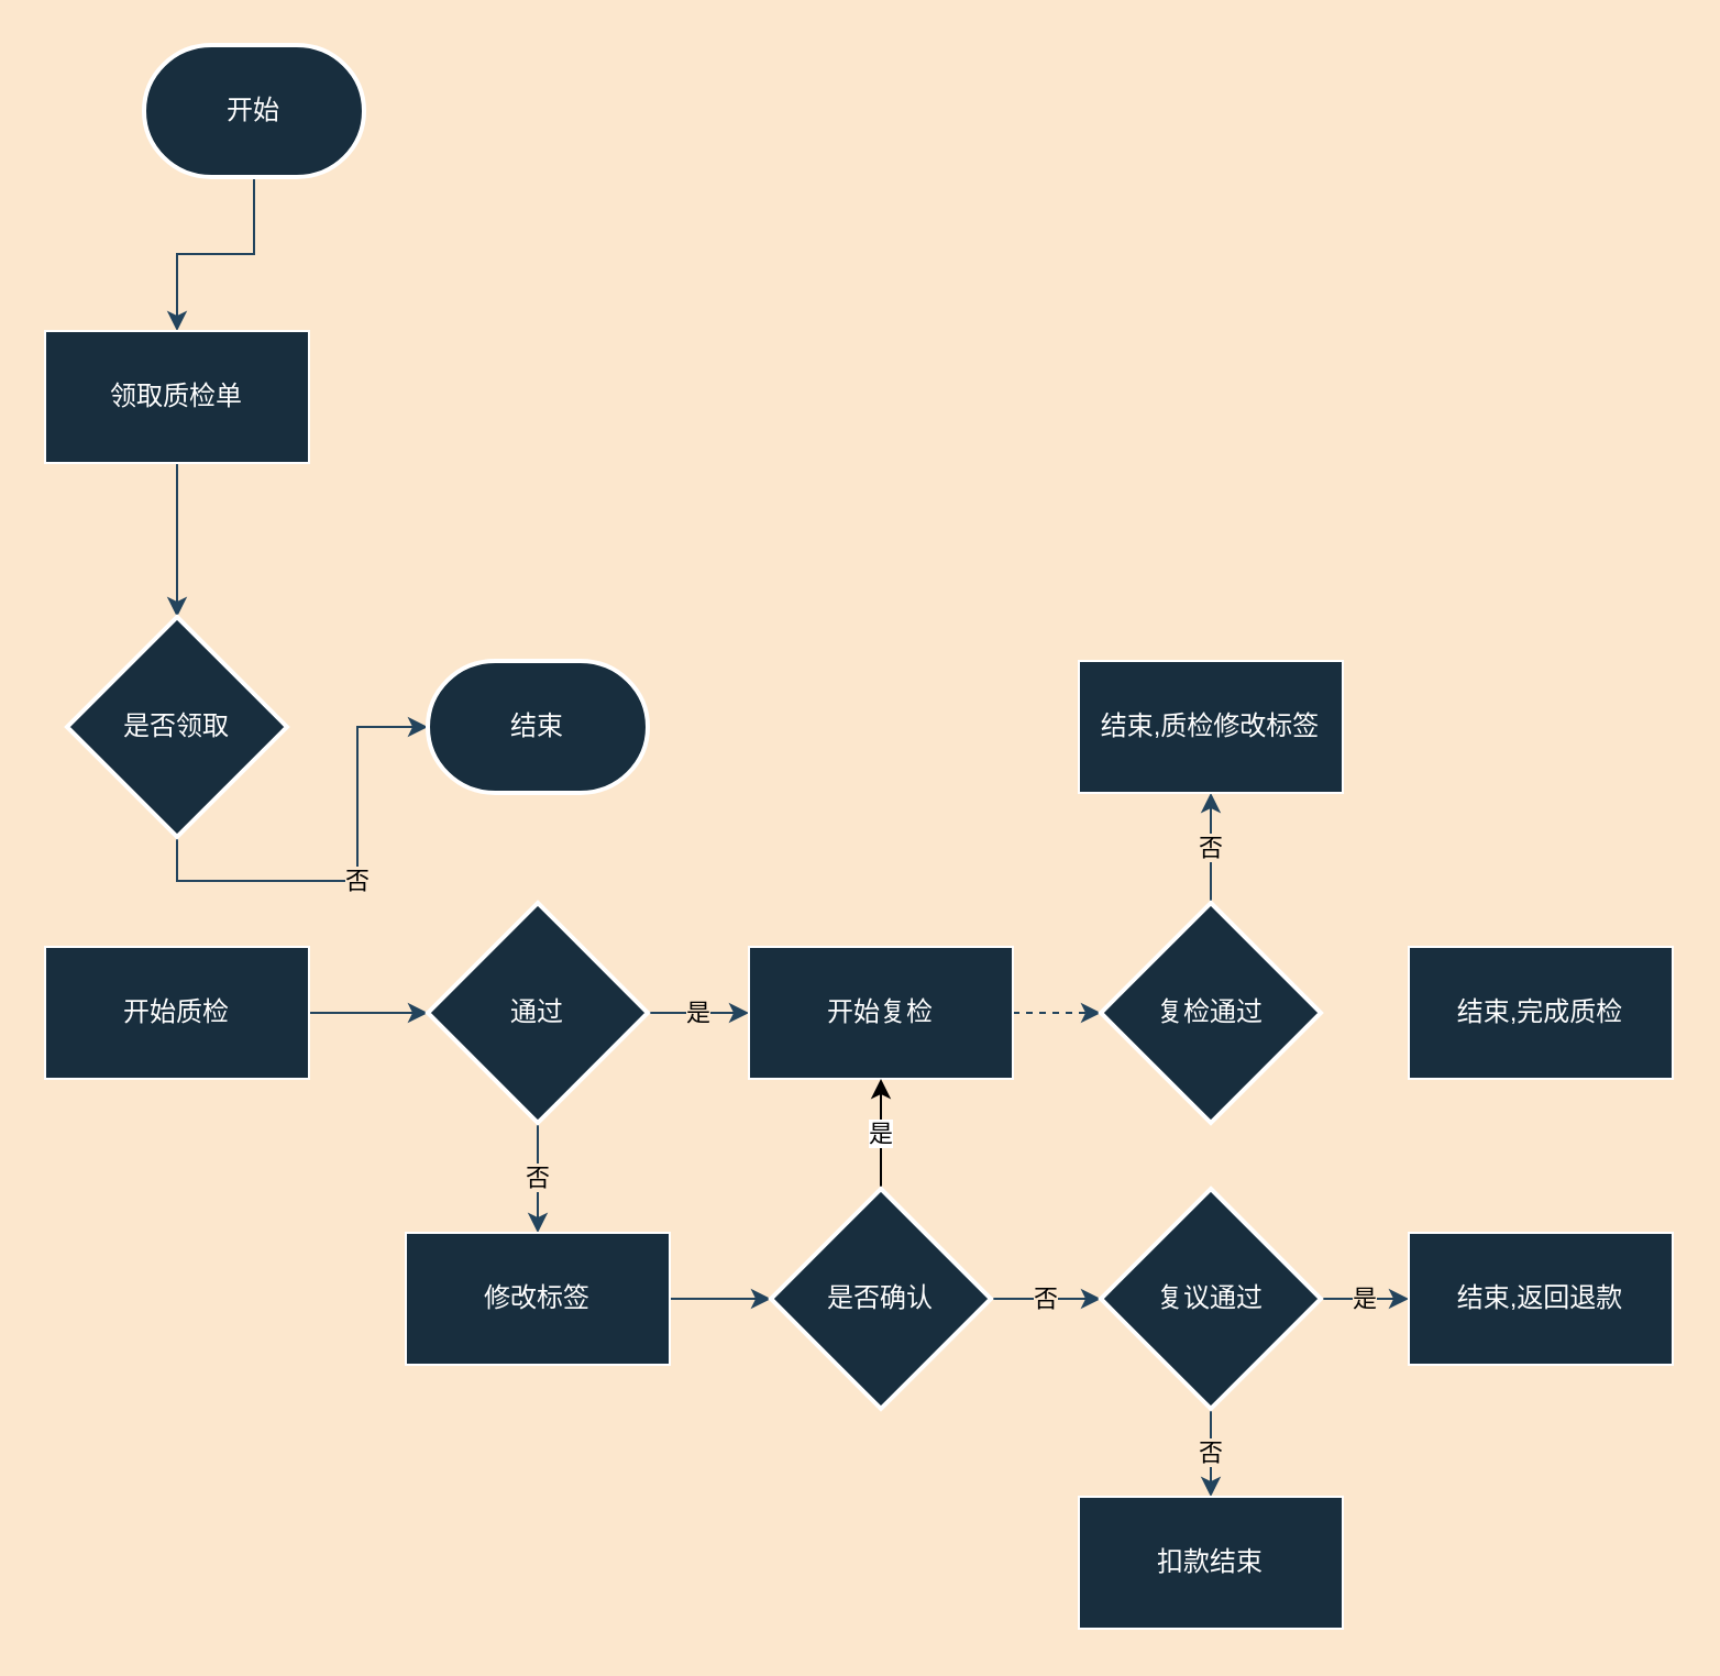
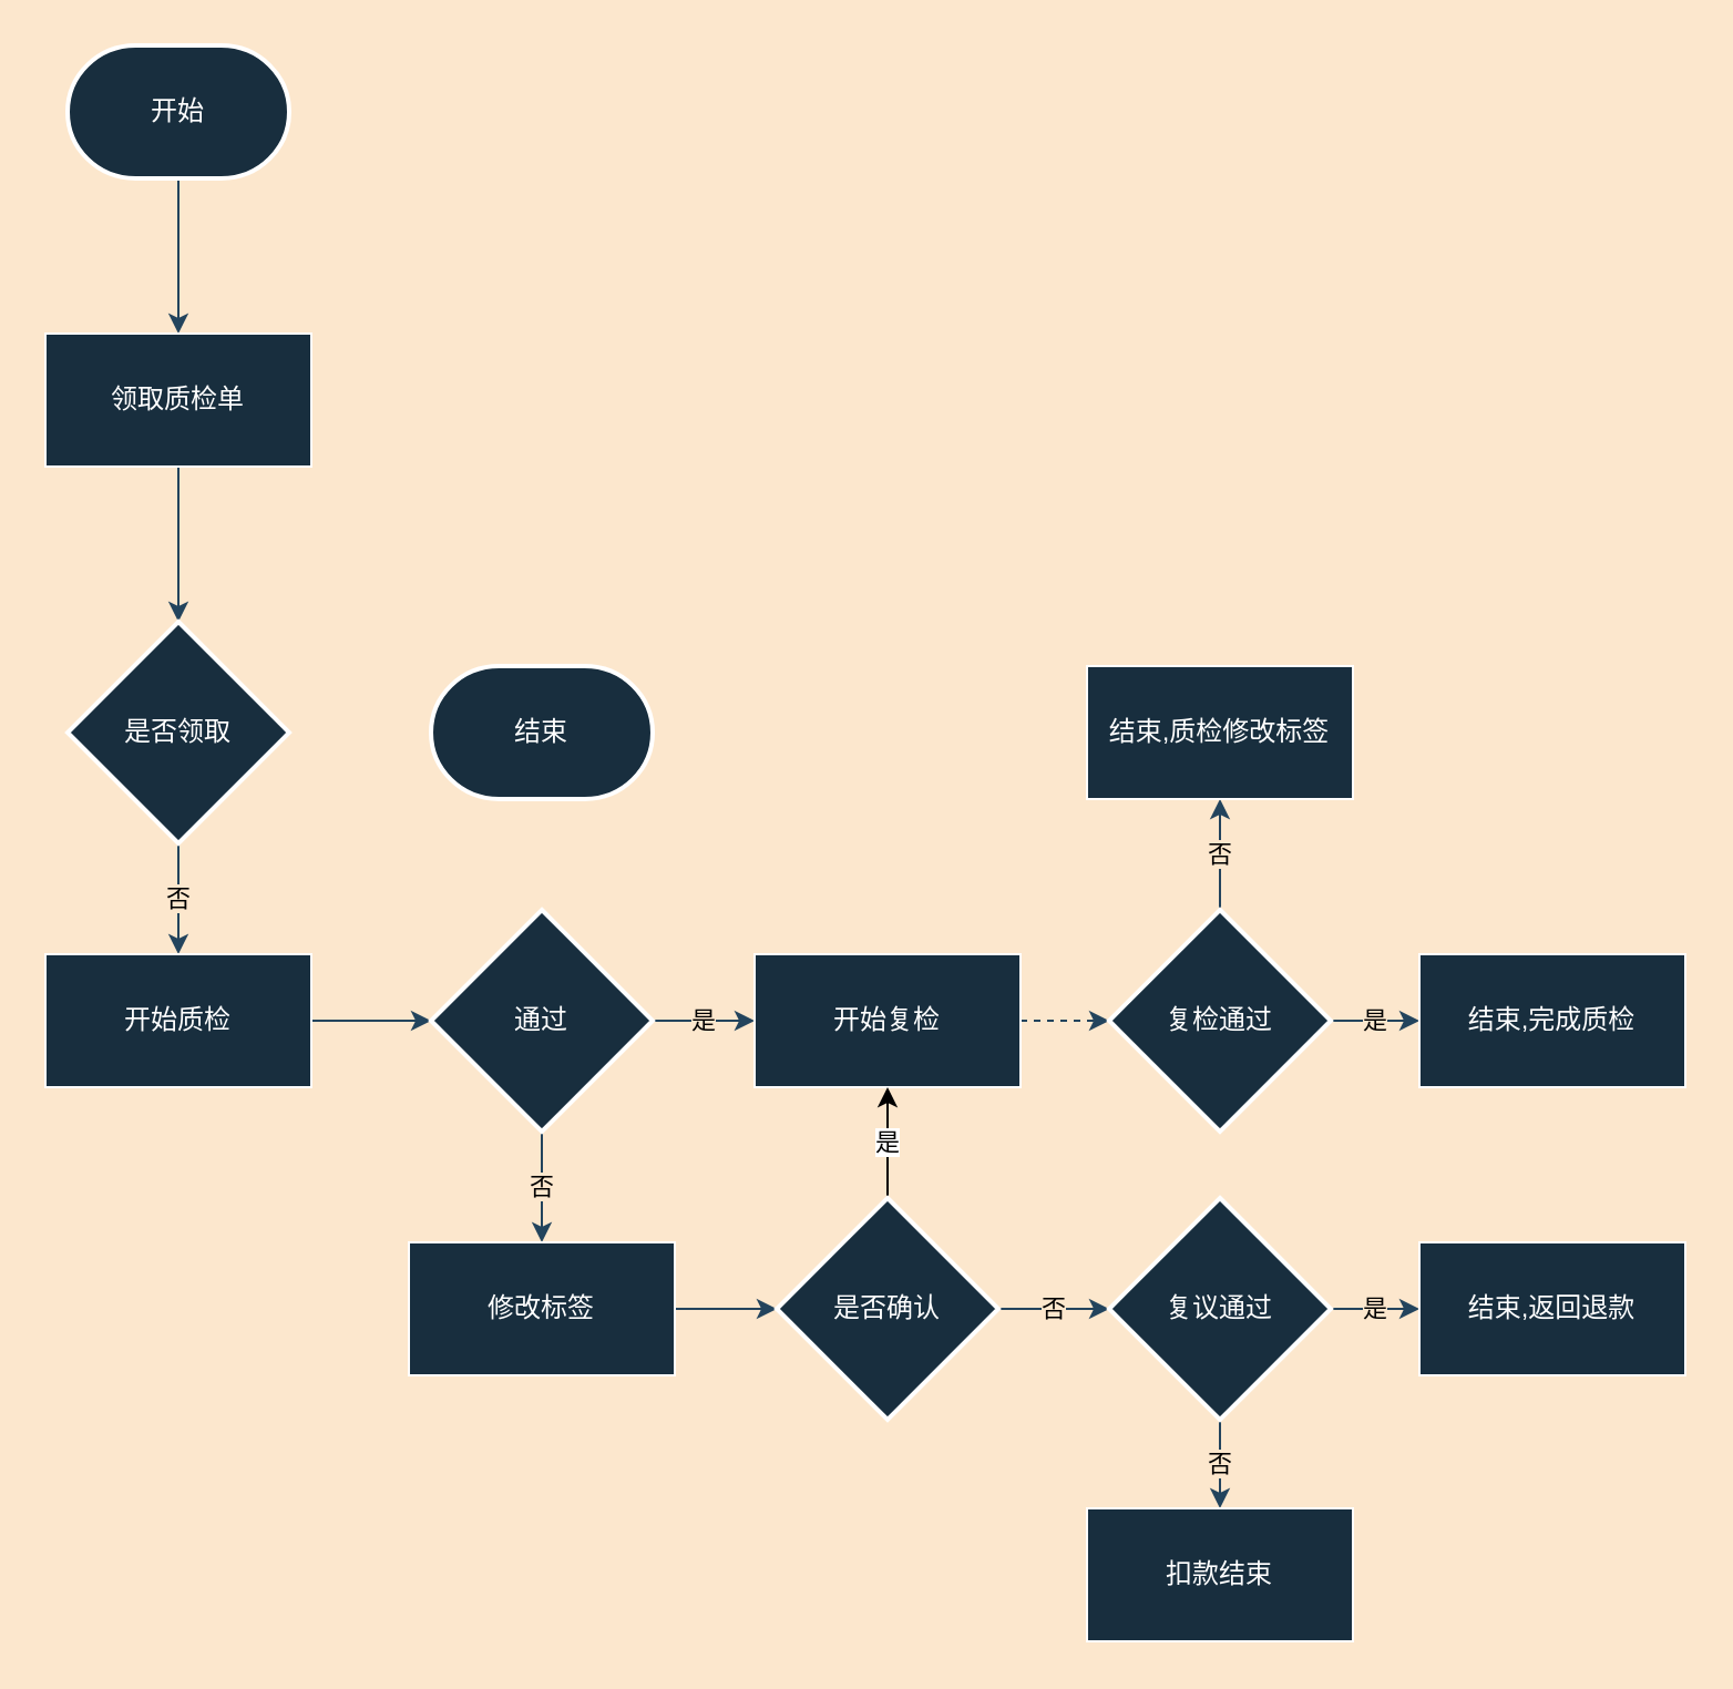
  <mxCell id="0" />
  <mxCell id="1" parent="0" />
  <mxCell id="2" style="edgeStyle=orthogonalEdgeStyle;rounded=0;orthogonalLoop=1;jettySize=auto;html=1;exitX=0.5;exitY=1;exitDx=0;exitDy=0;exitPerimeter=0;labelBackgroundColor=#FCE7CD;strokeColor=#23445D;" parent="1" source="3" target="5" edge="1"><mxGeometry relative="1" as="geometry" /></mxCell>
- <mxCell id="3" value="开始" style="strokeWidth=2;html=1;shape=mxgraph.flowchart.terminator;whiteSpace=wrap;rounded=0;fillColor=#182E3E;strokeColor=#FFFFFF;fontColor=#FFFFFF;" parent="1" vertex="1"><mxGeometry x="65" y="20" width="100" height="60" as="geometry" /></mxCell>
+ <mxCell id="3" value="开始" style="strokeWidth=2;html=1;shape=mxgraph.flowchart.terminator;whiteSpace=wrap;rounded=0;fillColor=#182E3E;strokeColor=#FFFFFF;fontColor=#FFFFFF;" parent="1" vertex="1"><mxGeometry x="30" y="20" width="100" height="60" as="geometry" /></mxCell>
  <mxCell id="4" style="edgeStyle=orthogonalEdgeStyle;rounded=0;orthogonalLoop=1;jettySize=auto;html=1;exitX=0.5;exitY=1;exitDx=0;exitDy=0;labelBackgroundColor=#FCE7CD;strokeColor=#23445D;" parent="1" source="5" edge="1"><mxGeometry relative="1" as="geometry"><mxPoint x="80" y="280" as="targetPoint" /></mxGeometry></mxCell>
  <mxCell id="5" value="领取质检单" style="rounded=0;whiteSpace=wrap;html=1;fillColor=#182E3E;strokeColor=#FFFFFF;fontColor=#FFFFFF;" parent="1" vertex="1"><mxGeometry x="20" y="150" width="120" height="60" as="geometry" /></mxCell>
- <mxCell id="6" value="否" style="edgeStyle=orthogonalEdgeStyle;rounded=0;orthogonalLoop=1;jettySize=auto;html=1;exitX=0.5;exitY=1;exitDx=0;exitDy=0;exitPerimeter=0;labelBackgroundColor=#FCE7CD;strokeColor=#23445D;" parent="1" source="7" target="8" edge="1"><mxGeometry relative="1" as="geometry" /></mxCell>
+ <mxCell id="6" value="否" style="edgeStyle=orthogonalEdgeStyle;rounded=0;orthogonalLoop=1;jettySize=auto;html=1;exitX=0.5;exitY=1;exitDx=0;exitDy=0;exitPerimeter=0;labelBackgroundColor=#FCE7CD;strokeColor=#23445D;" parent="1" source="7" target="10" edge="1"><mxGeometry relative="1" as="geometry" /></mxCell>
  <mxCell id="7" value="是否领取" style="strokeWidth=2;html=1;shape=mxgraph.flowchart.decision;whiteSpace=wrap;rounded=0;fillColor=#182E3E;strokeColor=#FFFFFF;fontColor=#FFFFFF;" parent="1" vertex="1"><mxGeometry x="30" y="280" width="100" height="100" as="geometry" /></mxCell>
  <mxCell id="8" value="结束" style="strokeWidth=2;html=1;shape=mxgraph.flowchart.terminator;whiteSpace=wrap;rounded=0;fillColor=#182E3E;strokeColor=#FFFFFF;fontColor=#FFFFFF;" parent="1" vertex="1"><mxGeometry x="194" y="300" width="100" height="60" as="geometry" /></mxCell>
  <mxCell id="9" style="edgeStyle=orthogonalEdgeStyle;rounded=0;orthogonalLoop=1;jettySize=auto;html=1;exitX=1;exitY=0.5;exitDx=0;exitDy=0;labelBackgroundColor=#FCE7CD;strokeColor=#23445D;" parent="1" source="10" target="13" edge="1"><mxGeometry relative="1" as="geometry" /></mxCell>
  <mxCell id="10" value="开始质检" style="rounded=0;whiteSpace=wrap;html=1;fillColor=#182E3E;strokeColor=#FFFFFF;fontColor=#FFFFFF;" parent="1" vertex="1"><mxGeometry x="20" y="430" width="120" height="60" as="geometry" /></mxCell>
  <mxCell id="11" value="是" style="edgeStyle=orthogonalEdgeStyle;rounded=0;orthogonalLoop=1;jettySize=auto;html=1;exitX=1;exitY=0.5;exitDx=0;exitDy=0;exitPerimeter=0;labelBackgroundColor=#FCE7CD;strokeColor=#23445D;" parent="1" source="13" target="17" edge="1"><mxGeometry relative="1" as="geometry" /></mxCell>
  <mxCell id="12" value="否" style="edgeStyle=orthogonalEdgeStyle;rounded=0;orthogonalLoop=1;jettySize=auto;html=1;exitX=0.5;exitY=1;exitDx=0;exitDy=0;exitPerimeter=0;entryX=0.5;entryY=0;entryDx=0;entryDy=0;labelBackgroundColor=#FCE7CD;strokeColor=#23445D;" parent="1" source="13" target="15" edge="1"><mxGeometry relative="1" as="geometry" /></mxCell>
  <mxCell id="13" value="通过" style="strokeWidth=2;html=1;shape=mxgraph.flowchart.decision;whiteSpace=wrap;rounded=0;fillColor=#182E3E;strokeColor=#FFFFFF;fontColor=#FFFFFF;" parent="1" vertex="1"><mxGeometry x="194" y="410" width="100" height="100" as="geometry" /></mxCell>
  <mxCell id="14" style="edgeStyle=orthogonalEdgeStyle;rounded=0;orthogonalLoop=1;jettySize=auto;html=1;exitX=1;exitY=0.5;exitDx=0;exitDy=0;labelBackgroundColor=#FCE7CD;strokeColor=#23445D;" parent="1" source="15" target="20" edge="1"><mxGeometry relative="1" as="geometry" /></mxCell>
  <mxCell id="15" value="修改标签" style="rounded=0;whiteSpace=wrap;html=1;fillColor=#182E3E;strokeColor=#FFFFFF;fontColor=#FFFFFF;" parent="1" vertex="1"><mxGeometry x="184" y="560" width="120" height="60" as="geometry" /></mxCell>
  <mxCell id="16" style="edgeStyle=orthogonalEdgeStyle;curved=0;rounded=1;sketch=0;orthogonalLoop=1;jettySize=auto;html=1;exitX=1;exitY=0.5;exitDx=0;exitDy=0;entryX=0;entryY=0.5;entryDx=0;entryDy=0;entryPerimeter=0;labelBackgroundColor=#FCE7CD;strokeColor=#23445D;dashed=1;" parent="1" source="17" target="28" edge="1"><mxGeometry relative="1" as="geometry" /></mxCell>
  <mxCell id="17" value="开始复检" style="rounded=0;whiteSpace=wrap;html=1;fillColor=#182E3E;strokeColor=#FFFFFF;fontColor=#FFFFFF;" parent="1" vertex="1"><mxGeometry x="340" y="430" width="120" height="60" as="geometry" /></mxCell>
  <mxCell id="18" value="否" style="edgeStyle=orthogonalEdgeStyle;rounded=0;orthogonalLoop=1;jettySize=auto;html=1;exitX=1;exitY=0.5;exitDx=0;exitDy=0;exitPerimeter=0;entryX=0;entryY=0.5;entryDx=0;entryDy=0;entryPerimeter=0;labelBackgroundColor=#FCE7CD;strokeColor=#23445D;" parent="1" source="20" target="23" edge="1"><mxGeometry relative="1" as="geometry" /></mxCell>
  <mxCell id="19" value="是" style="edgeStyle=orthogonalEdgeStyle;rounded=0;orthogonalLoop=1;jettySize=auto;html=1;exitX=0.5;exitY=0;exitDx=0;exitDy=0;exitPerimeter=0;entryX=0.5;entryY=1;entryDx=0;entryDy=0;" edge="1" parent="1" source="20" target="17"><mxGeometry relative="1" as="geometry" /></mxCell>
  <mxCell id="20" value="是否确认" style="strokeWidth=2;html=1;shape=mxgraph.flowchart.decision;whiteSpace=wrap;rounded=0;fillColor=#182E3E;strokeColor=#FFFFFF;fontColor=#FFFFFF;" parent="1" vertex="1"><mxGeometry x="350" y="540" width="100" height="100" as="geometry" /></mxCell>
  <mxCell id="21" value="否" style="edgeStyle=orthogonalEdgeStyle;rounded=0;orthogonalLoop=1;jettySize=auto;html=1;exitX=0.5;exitY=1;exitDx=0;exitDy=0;exitPerimeter=0;entryX=0.5;entryY=0;entryDx=0;entryDy=0;labelBackgroundColor=#FCE7CD;strokeColor=#23445D;" parent="1" source="23" target="24" edge="1"><mxGeometry relative="1" as="geometry" /></mxCell>
  <mxCell id="22" value="是" style="edgeStyle=orthogonalEdgeStyle;rounded=0;orthogonalLoop=1;jettySize=auto;html=1;exitX=1;exitY=0.5;exitDx=0;exitDy=0;exitPerimeter=0;labelBackgroundColor=#FCE7CD;strokeColor=#23445D;" parent="1" source="23" target="25" edge="1"><mxGeometry relative="1" as="geometry" /></mxCell>
  <mxCell id="23" value="复议通过" style="strokeWidth=2;html=1;shape=mxgraph.flowchart.decision;whiteSpace=wrap;rounded=0;fillColor=#182E3E;strokeColor=#FFFFFF;fontColor=#FFFFFF;" parent="1" vertex="1"><mxGeometry x="500" y="540" width="100" height="100" as="geometry" /></mxCell>
  <mxCell id="24" value="扣款结束" style="rounded=0;whiteSpace=wrap;html=1;fillColor=#182E3E;strokeColor=#FFFFFF;fontColor=#FFFFFF;" parent="1" vertex="1"><mxGeometry x="490" y="680" width="120" height="60" as="geometry" /></mxCell>
  <mxCell id="25" value="结束,返回退款" style="rounded=0;whiteSpace=wrap;html=1;fillColor=#182E3E;strokeColor=#FFFFFF;fontColor=#FFFFFF;" parent="1" vertex="1"><mxGeometry x="640" y="560" width="120" height="60" as="geometry" /></mxCell>
+ <mxCell id="26" value="是" style="edgeStyle=orthogonalEdgeStyle;curved=0;rounded=1;sketch=0;orthogonalLoop=1;jettySize=auto;html=1;exitX=1;exitY=0.5;exitDx=0;exitDy=0;exitPerimeter=0;labelBackgroundColor=#FCE7CD;strokeColor=#23445D;" parent="1" source="28" target="29" edge="1"><mxGeometry relative="1" as="geometry" /></mxCell>
  <mxCell id="27" value="否" style="edgeStyle=orthogonalEdgeStyle;curved=0;rounded=1;sketch=0;orthogonalLoop=1;jettySize=auto;html=1;exitX=0.5;exitY=0;exitDx=0;exitDy=0;exitPerimeter=0;entryX=0.5;entryY=1;entryDx=0;entryDy=0;labelBackgroundColor=#FCE7CD;strokeColor=#23445D;" parent="1" source="28" target="30" edge="1"><mxGeometry relative="1" as="geometry" /></mxCell>
  <mxCell id="28" value="复检通过" style="strokeWidth=2;html=1;shape=mxgraph.flowchart.decision;whiteSpace=wrap;rounded=0;fillColor=#182E3E;strokeColor=#FFFFFF;fontColor=#FFFFFF;" parent="1" vertex="1"><mxGeometry x="500" y="410" width="100" height="100" as="geometry" /></mxCell>
  <mxCell id="29" value="结束,完成质检" style="rounded=0;whiteSpace=wrap;html=1;fillColor=#182E3E;strokeColor=#FFFFFF;fontColor=#FFFFFF;" parent="1" vertex="1"><mxGeometry x="640" y="430" width="120" height="60" as="geometry" /></mxCell>
  <mxCell id="30" value="结束,质检修改标签" style="rounded=0;whiteSpace=wrap;html=1;fillColor=#182E3E;strokeColor=#FFFFFF;fontColor=#FFFFFF;" parent="1" vertex="1"><mxGeometry x="490" y="300" width="120" height="60" as="geometry" /></mxCell>
